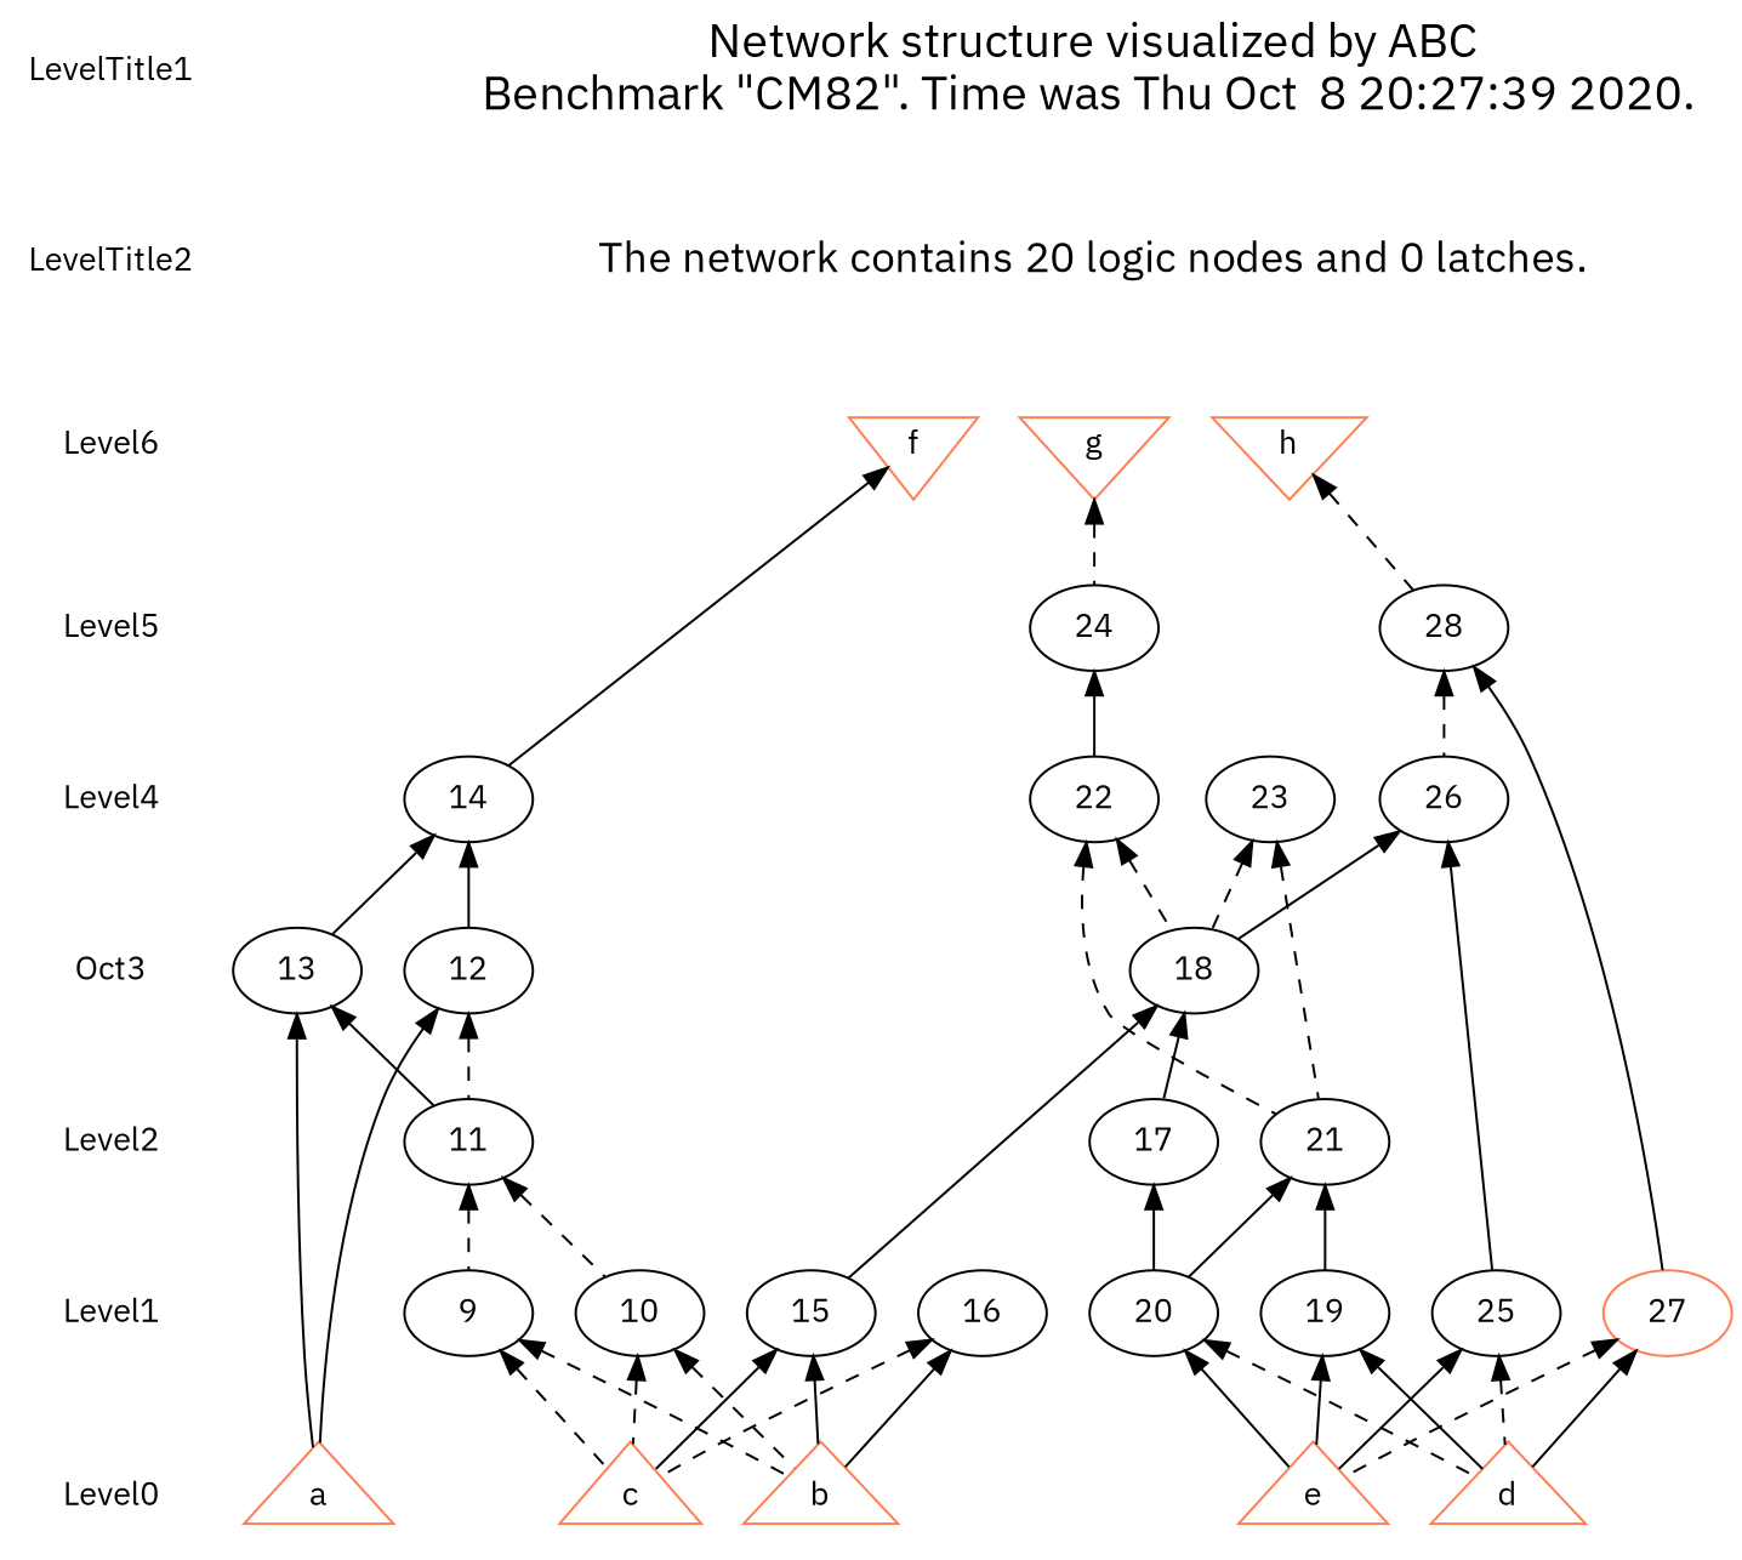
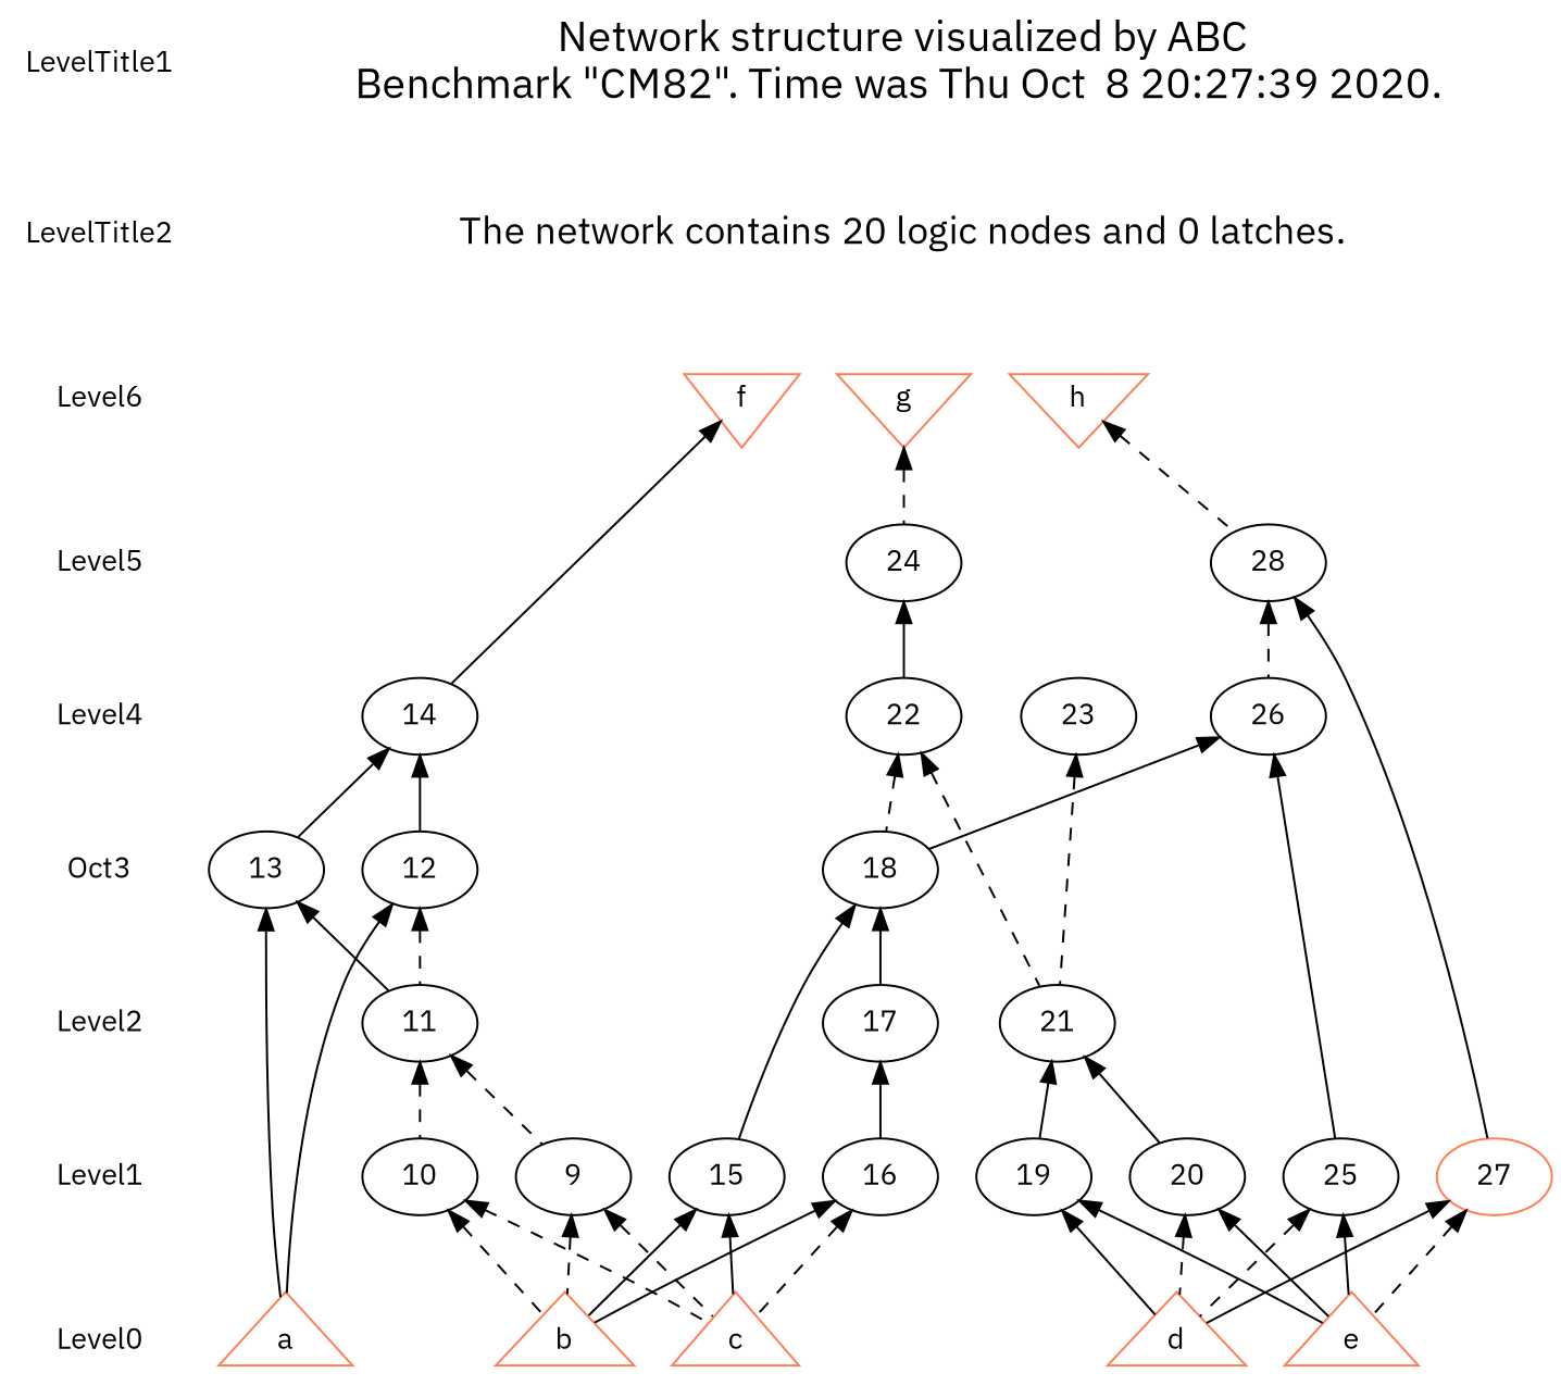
  digraph {
    fontname="IBM Plex Sans"
    node [fontname="IBM Plex Sans" shape=ellipse]
    edge [dir=back fontname="IBM Plex Sans" style=solid]
    LevelTitle1 [shape=plaintext]
    LevelTitle2 [shape=plaintext]
    Level6 [shape=plaintext]
    Level5 [shape=plaintext]
    Level4 [shape=plaintext]
    n6 [label=Oct3 shape=plaintext]
    Level2 [shape=plaintext]
    Level1 [shape=plaintext]
    Level0 [shape=plaintext]
    n10 [fontsize=20 label="Network structure visualized by ABC\nBenchmark \"CM82\". Time was Thu Oct  8 20:27:39 2020. " shape=plaintext]
    n11 [fontsize=18 label="The network contains 20 logic nodes and 0 latches.\n" shape=plaintext]
    n12 [color=coral fillcolor=coral label=f shape=invtriangle]
    n13 [color=coral fillcolor=coral label=g shape=invtriangle]
    n14 [color=coral fillcolor=coral label=h shape=invtriangle]
    n15 [label="24\n"]
    n16 [label="28\n"]
    n17 [label="14\n"]
    n18 [label="22\n"]
    n19 [label="23\n"]
    n20 [label="26\n"]
    n21 [label="12\n"]
    n22 [label="13\n"]
    n23 [label="18\n"]
    n24 [label="11\n"]
    n25 [label="17\n"]
    n26 [label="21\n"]
    n27 [label="9\n"]
    n28 [label="10\n"]
    n29 [label="15\n"]
    n30 [label="16\n"]
    n31 [label="19\n"]
    n32 [label="20\n"]
    n33 [label="25\n"]
    n34 [color=coral label="27\n"]
    n35 [color=coral fillcolor=coral label=a shape=triangle]
    n36 [color=coral fillcolor=coral label=b shape=triangle]
    n37 [color=coral fillcolor=coral label=c shape=triangle]
    n38 [color=coral fillcolor=coral label=d shape=triangle]
    n39 [color=coral fillcolor=coral label=e shape=triangle]
    subgraph sub_1 {
      LevelTitle1
      LevelTitle2
      Level6
      Level5
      Level4
      n6
      Level2
      Level1
      Level0
    }
    subgraph sub_2 {
      rank=same
      LevelTitle1
      n10
    }
    subgraph sub_3 {
      rank=same
      LevelTitle2
      n11
    }
    subgraph sub_4 {
      rank=same
      Level6
      n12
      n13
      n14
    }
    subgraph sub_5 {
      rank=same
      Level5
      n15
      n16
    }
    subgraph sub_6 {
      rank=same
      Level4
      n17
      n18
      n19
      n20
    }
    subgraph sub_7 {
      rank=same
      n6
      n21
      n22
      n23
    }
    subgraph sub_8 {
      rank=same
      Level2
      n24
      n25
      n26
    }
    subgraph sub_9 {
      rank=same
      Level1
      n27
      n28
      n29
      n30
      n31
      n32
      n33
      n34
    }
    subgraph sub_10 {
      rank=same
      Level0
      n35
      n36
      n37
      n38
      n39
    }
    LevelTitle1 -> LevelTitle2 [style=invis]
    LevelTitle2 -> Level6 [style=invis]
    Level6 -> Level5 [style=invis]
    Level5 -> Level4 [style=invis]
    Level4 -> n6 [style=invis]
    n6 -> Level2 [style=invis]
    Level2 -> Level1 [style=invis]
    Level1 -> Level0 [style=invis]
    n10 -> n11 [style=invis]
    n11 -> n12 [style=invis]
    n11 -> n13 [style=invis]
    n11 -> n14 [style=invis]
    n12 -> n13 [style=invis]
    n12 -> n17
    n13 -> n14 [style=invis]
    n13 -> n15 [style=dashed]
    n14 -> n16 [style=dashed]
    n15 -> n18
    n16 -> n20 [style=dashed]
    n16 -> n34
    n17 -> n21
    n17 -> n22
    n18 -> n23 [style=dashed]
    n18 -> n26 [style=dashed]
-   n19 -> n23 [style=dashed]
    n19 -> n26 [style=dashed]
    n20 -> n23
    n20 -> n33
    n21 -> n24 [style=dashed]
    n21 -> n35
    n22 -> n24
    n22 -> n35
    n23 -> n25
    n23 -> n29
    n24 -> n27 [style=dashed]
    n24 -> n28 [style=dashed]
-   n25 -> n32
+   n25 -> n30
    n26 -> n31
    n26 -> n32
    n27 -> n36 [style=dashed]
    n27 -> n37 [style=dashed]
    n28 -> n36 [style=dashed]
    n28 -> n37 [style=dashed]
    n29 -> n36
    n29 -> n37
    n30 -> n36
    n30 -> n37 [style=dashed]
    n31 -> n38
    n31 -> n39
    n32 -> n38 [style=dashed]
    n32 -> n39
    n33 -> n38 [style=dashed]
    n33 -> n39
    n34 -> n38
    n34 -> n39 [style=dashed]
  }
